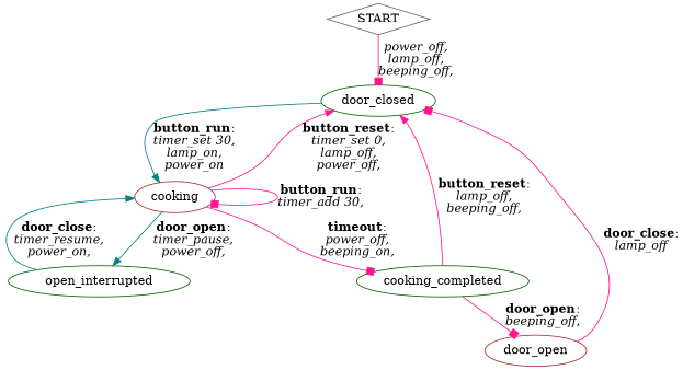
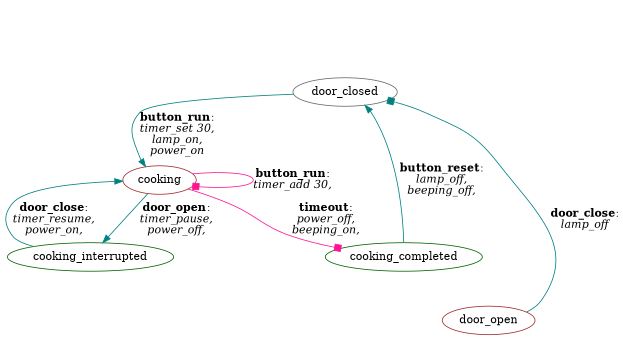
  digraph {
    nodesep=1
    ranksep=0
    node [color=gray40]
    edge [arrowhead=box color=deeppink]
-   START [shape=diamond]
-   door_closed [color=darkgreen]
+   door_closed
    cooking [color=brown]
    cooking_completed [color=darkgreen]
-   cooking_interrupted [color=darkgreen label=open_interrupted]
+   cooking_interrupted [color=darkgreen]
    door_open [color=brown]
-   START -> door_closed [label=<<i>power_off,<br/>lamp_off,<br/>beeping_off,<br/></i>>]
    door_closed -> cooking [arrowhead=normal color=teal label=<<b>button_run</b>:<br/><i>timer_set 30,<br/>lamp_on,<br/>power_on<br/></i>>]
-   cooking -> door_closed [arrowhead=normal label=<<b>button_reset</b>:<br/><i>timer_set 0,<br/>lamp_off,<br/>power_off,<br/></i>>]
    cooking -> cooking [label=<<b>button_run</b>:<br/><i>timer_add 30,<br/></i>>]
    cooking -> cooking_completed [label=<<b>timeout</b>:<br/><i>power_off,<br/>beeping_on,<br/></i>>]
    cooking -> cooking_interrupted [arrowhead=normal color=teal label=<<b>door_open</b>:<br/><i>timer_pause,<br/>power_off,<br/></i>>]
-   cooking_completed -> door_closed [arrowhead=normal label=<<b>button_reset</b>:<br/><i>lamp_off,<br/>beeping_off,<br/></i>>]
-   cooking_completed -> door_open [label=<<b>door_open</b>:<br/><i>beeping_off,<br/></i>>]
+   cooking_completed -> door_closed [arrowhead=normal color=teal label=<<b>button_reset</b>:<br/><i>lamp_off,<br/>beeping_off,<br/></i>>]
    cooking_interrupted -> cooking [arrowhead=normal color=teal label=<<b>door_close</b>:<br/><i>timer_resume,<br/>power_on,<br/></i>>]
-   door_open -> door_closed [label=<<b>door_close</b>:<br/><i>lamp_off<br/></i>>]
+   door_open -> door_closed [color=teal label=<<b>door_close</b>:<br/><i>lamp_off<br/></i>>]
  }
